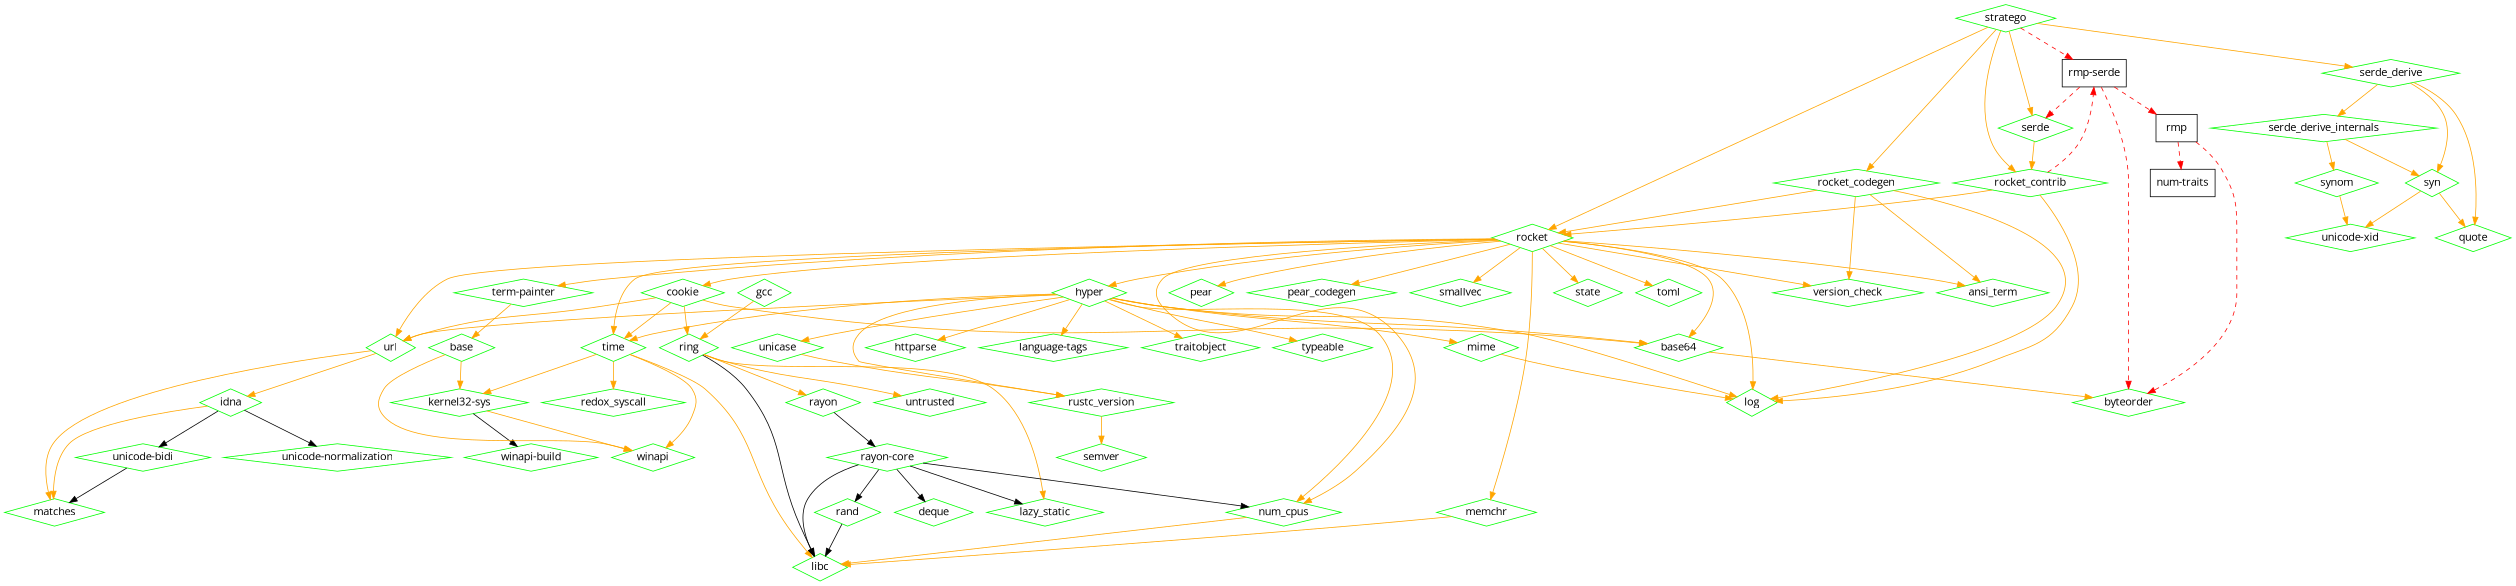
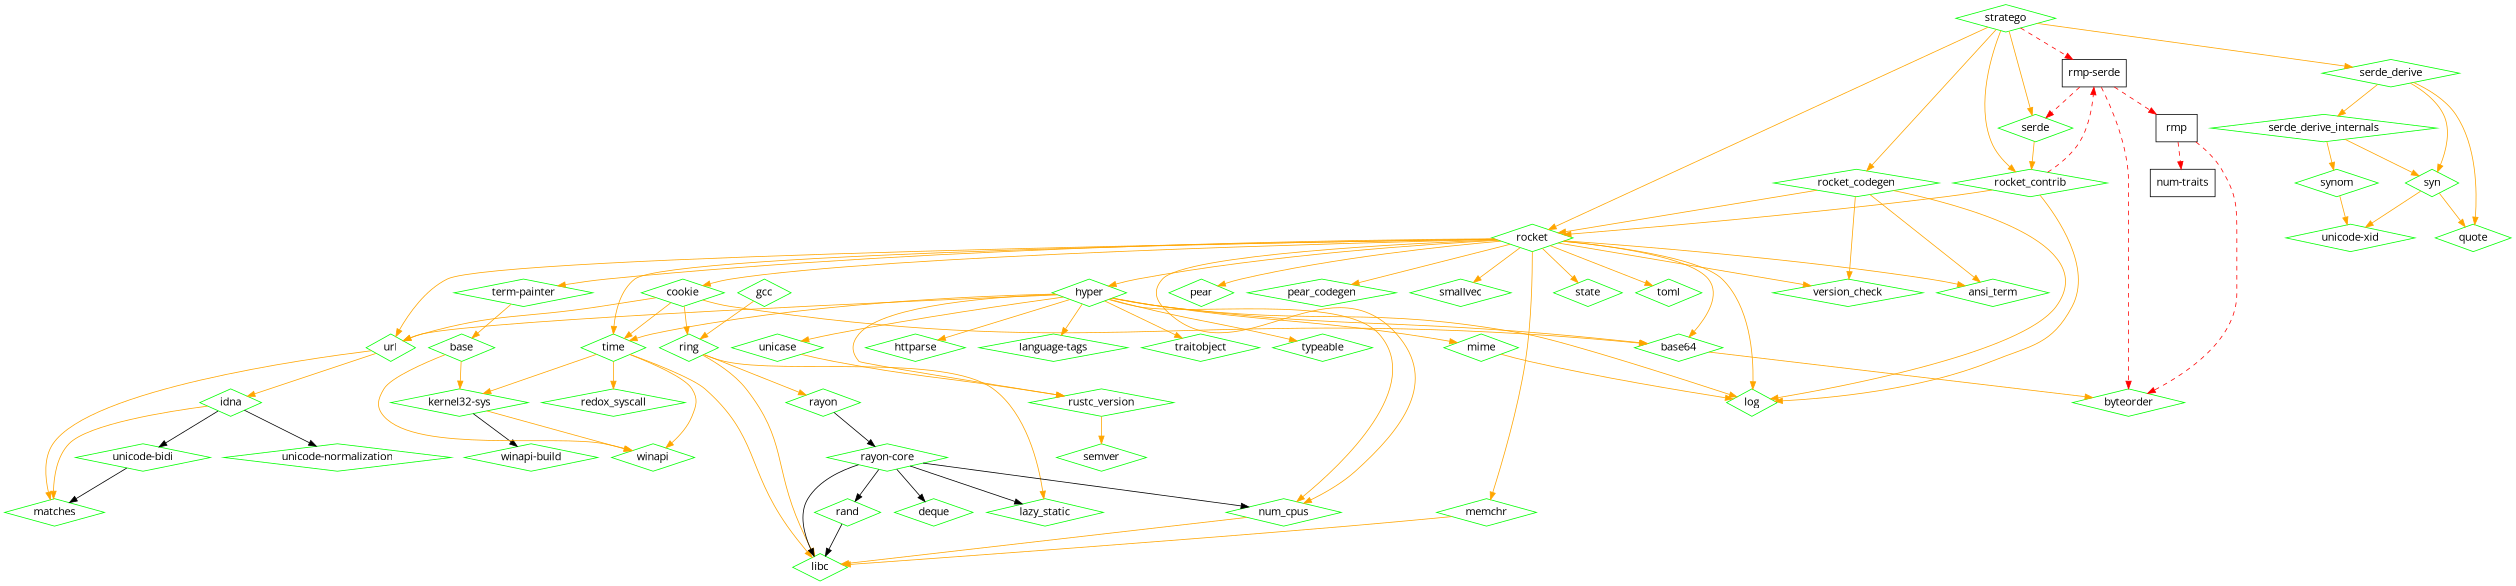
  digraph {
    fontname="Open Sans"
    node [color=green fontname="Open Sans" shape=diamond]
    edge [color=orange fontname="Open Sans"]
    n1 [label=stratego]
    n2 [label="rmp-serde" shape=box color=""]
    n3 [label=rocket]
    n4 [label=rocket_codegen]
    n5 [label=rocket_contrib]
    n6 [label=serde]
    n7 [label=serde_derive]
    n8 [label=byteorder]
    n9 [label=rmp shape=box color=""]
    n10 [label=ansi_term]
    n11 [label=base64]
    n12 [label=cookie]
    n13 [label=time]
    n14 [label=url]
    n15 [label=hyper]
    n16 [label=log]
    n17 [label=num_cpus]
    n18 [label=memchr]
    n19 [label=pear]
    n20 [label=pear_codegen]
    n21 [label=smallvec]
    n22 [label=state]
    n23 [label="term-painter"]
    n24 [label=toml]
    n25 [label=version_check]
    n26 [label=quote]
    n27 [label=serde_derive_internals]
    n28 [label=syn]
    n29 [label="num-traits" shape=box color=""]
    n30 [label=ring]
    n31 [label=libc]
    n32 [label="kernel32-sys"]
    n33 [label=winapi]
    n34 [label=redox_syscall]
    n35 [label=idna]
    n36 [label=matches]
    n37 [label=httparse]
    n38 [label="language-tags"]
    n39 [label=mime]
    n40 [label=rustc_version]
    n41 [label=traitobject]
    n42 [label=typeable]
    n43 [label=unicase]
    n44 [label=base]
    n45 [label=synom]
    n46 [label="unicode-xid"]
    n47 [label=lazy_static]
    n48 [label=rayon]
-   n49 [label=untrusted]
    n50 [label=gcc]
    n51 [label="rayon-core"]
    n52 [label="winapi-build"]
    n53 [label="unicode-bidi"]
    n54 [label="unicode-normalization"]
    n55 [label=deque]
    n56 [label=semver]
    n57 [label=rand]
    n1 -> n2 [color=red style=dashed]
    n1 -> n3
    n1 -> n4
    n1 -> n5
    n1 -> n6
    n1 -> n7
    n2 -> n6 [color=red style=dashed]
    n2 -> n8 [color=red style=dashed]
    n2 -> n9 [color=red style=dashed]
    n3 -> n10
    n3 -> n11
    n3 -> n12
    n3 -> n13
    n3 -> n14
    n3 -> n15
    n3 -> n16
    n3 -> n17
    n3 -> n18
    n3 -> n19
    n3 -> n20
    n3 -> n21
    n3 -> n22
    n3 -> n23
    n3 -> n24
    n3 -> n25
    n4 -> n3
    n4 -> n10
    n4 -> n16
    n4 -> n25
    n5 -> n2 [color=red style=dashed]
    n5 -> n3
    n5 -> n16
    n6 -> n5
    n7 -> n26
    n7 -> n27
    n7 -> n28
    n9 -> n8 [color=red style=dashed]
    n9 -> n29 [color=red style=dashed]
    n11 -> n8
    n12 -> n11
    n12 -> n13
    n12 -> n14
    n12 -> n30
    n13 -> n31
    n13 -> n32
    n13 -> n33
    n13 -> n34
    n14 -> n35
    n14 -> n36
    n15 -> n11
    n15 -> n13
    n15 -> n14
    n15 -> n16
    n15 -> n17
    n15 -> n37
    n15 -> n38
    n15 -> n39
    n15 -> n40
    n15 -> n41
    n15 -> n42
    n15 -> n43
    n17 -> n31
    n18 -> n31
    n23 -> n44
    n27 -> n28
    n27 -> n45
    n28 -> n26
    n28 -> n46
-   n30 -> n31 [color=black]
+   n30 -> n31
    n30 -> n47
    n30 -> n48
-   n30 -> n49
    n32 -> n33
    n32 -> n52 [color=""]
    n35 -> n36
    n35 -> n53 [color=""]
    n35 -> n54 [color=""]
    n39 -> n16
    n40 -> n56
    n43 -> n40
    n44 -> n32
    n44 -> n33
    n45 -> n46
    n48 -> n51 [color=""]
    n50 -> n30
    n51 -> n17 [color=""]
    n51 -> n31 [color=""]
    n51 -> n47 [color=""]
    n51 -> n55 [color=""]
    n51 -> n57 [color=""]
    n53 -> n36 [color=""]
    n57 -> n31 [color=""]
  }
